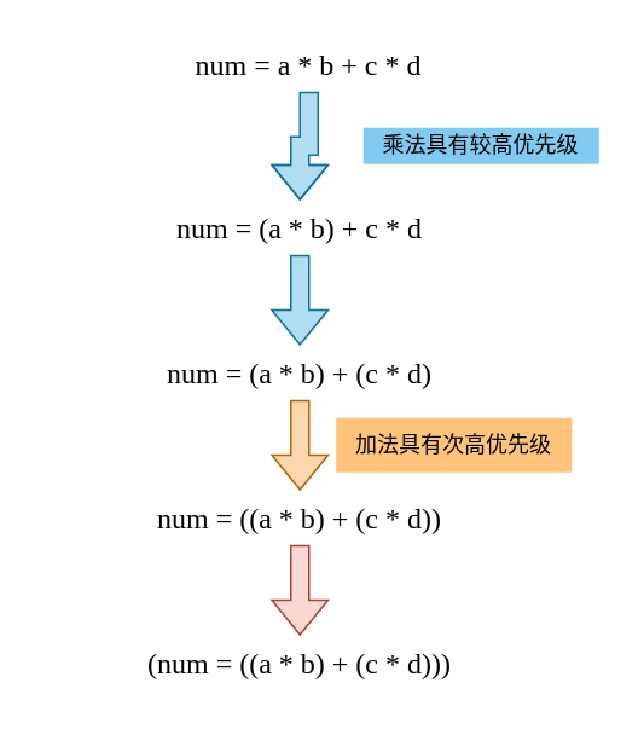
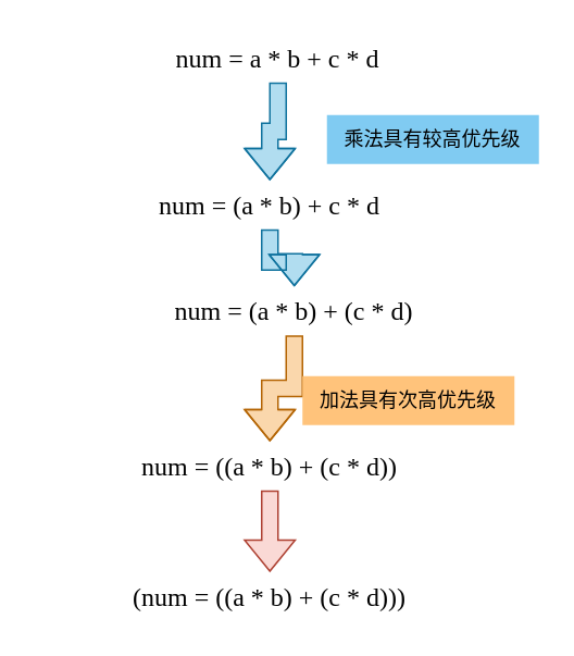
  <mxCell id="0" />
  <mxCell id="1" parent="0" />
  <mxCell id="2" value="" style="edgeStyle=orthogonalEdgeStyle;rounded=0;orthogonalLoop=1;jettySize=auto;html=1;shape=flexArrow;strokeWidth=1;sourcePerimeterSpacing=0;startSize=6;fillColor=#b1ddf0;strokeColor=#10739e;" parent="1" source="3" target="5" edge="1"><mxGeometry relative="1" as="geometry" /></mxCell>
  <mxCell id="3" value="&lt;font style=&quot;font-size: 16px;&quot; face=&quot;Consolas&quot;&gt;num = a * b + c * d&lt;/font&gt;" style="text;html=1;align=center;verticalAlign=middle;whiteSpace=wrap;rounded=0;" parent="1" vertex="1"><mxGeometry x="25" y="20" width="290" height="30" as="geometry" /></mxCell>
  <mxCell id="4" value="" style="edgeStyle=orthogonalEdgeStyle;rounded=0;orthogonalLoop=1;jettySize=auto;html=1;shape=flexArrow;fillColor=#b1ddf0;strokeColor=#10739e;" parent="1" source="5" target="7" edge="1"><mxGeometry relative="1" as="geometry" /></mxCell>
  <mxCell id="5" value="&lt;font style=&quot;font-size: 16px;&quot; face=&quot;Consolas&quot;&gt;num = (a * b) + c * d&lt;/font&gt;" style="text;html=1;align=center;verticalAlign=middle;whiteSpace=wrap;rounded=0;" parent="1" vertex="1"><mxGeometry x="20" y="110" width="290" height="30" as="geometry" /></mxCell>
  <mxCell id="6" value="" style="edgeStyle=orthogonalEdgeStyle;rounded=0;orthogonalLoop=1;jettySize=auto;html=1;shape=flexArrow;fillColor=#fad7ac;strokeColor=#b46504;" parent="1" source="7" target="9" edge="1"><mxGeometry relative="1" as="geometry" /></mxCell>
- <mxCell id="7" value="&lt;font style=&quot;font-size: 16px;&quot; face=&quot;Consolas&quot;&gt;num = (a * b) + (c * d)&lt;/font&gt;" style="text;html=1;align=center;verticalAlign=middle;whiteSpace=wrap;rounded=0;" parent="1" vertex="1"><mxGeometry x="20" y="190" width="290" height="30" as="geometry" /></mxCell>
+ <mxCell id="7" value="&lt;font style=&quot;font-size: 16px;&quot; face=&quot;Consolas&quot;&gt;num = (a * b) + (c * d)&lt;/font&gt;" style="text;html=1;align=center;verticalAlign=middle;whiteSpace=wrap;rounded=0;" parent="1" vertex="1"><mxGeometry x="35" y="175" width="290" height="30" as="geometry" /></mxCell>
  <mxCell id="8" value="" style="edgeStyle=orthogonalEdgeStyle;rounded=0;orthogonalLoop=1;jettySize=auto;html=1;shape=flexArrow;startArrow=none;startFill=0;fillColor=#fad9d5;strokeColor=#ae4132;" parent="1" source="9" target="10" edge="1"><mxGeometry relative="1" as="geometry" /></mxCell>
  <mxCell id="9" value="&lt;font style=&quot;font-size: 16px;&quot; face=&quot;Consolas&quot;&gt;num = ((a * b) + (c * d))&lt;/font&gt;" style="text;html=1;align=center;verticalAlign=middle;whiteSpace=wrap;rounded=0;" parent="1" vertex="1"><mxGeometry x="20" y="270" width="290" height="30" as="geometry" /></mxCell>
  <mxCell id="10" value="&lt;font style=&quot;font-size: 16px;&quot; face=&quot;Consolas&quot;&gt;(num = ((a * b) + (c * d)))&lt;/font&gt;" style="text;html=1;align=center;verticalAlign=middle;whiteSpace=wrap;rounded=0;" parent="1" vertex="1"><mxGeometry x="20" y="350" width="290" height="30" as="geometry" /></mxCell>
- <mxCell id="11" value="乘法具有较高优先级" style="text;html=1;strokeColor=none;fillColor=#80cbf2;align=center;verticalAlign=middle;whiteSpace=wrap;rounded=0;gradientColor=none;strokeWidth=0;" parent="1" vertex="1"><mxGeometry x="200" y="70" width="130" height="20" as="geometry" /></mxCell>
+ <mxCell id="11" value="乘法具有较高优先级" style="text;html=1;strokeColor=none;fillColor=#80cbf2;align=center;verticalAlign=middle;whiteSpace=wrap;rounded=0;gradientColor=none;strokeWidth=0;" parent="1" vertex="1"><mxGeometry x="200" y="70" width="130" height="30" as="geometry" /></mxCell>
  <mxCell id="12" value="加法具有次高优先级" style="text;html=1;strokeColor=none;fillColor=#ffc37b;align=center;verticalAlign=middle;whiteSpace=wrap;rounded=0;gradientColor=none;strokeWidth=0;" parent="1" vertex="1"><mxGeometry x="185" y="230" width="130" height="30" as="geometry" /></mxCell>
